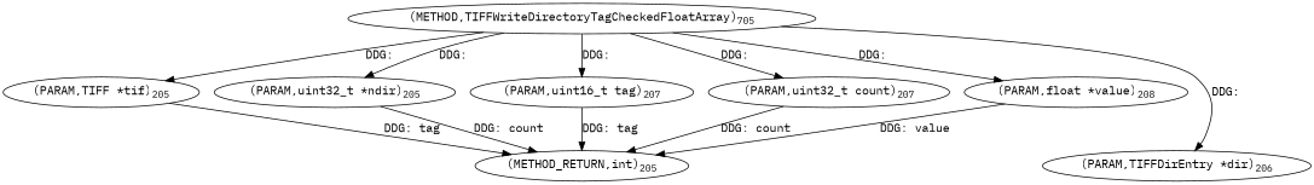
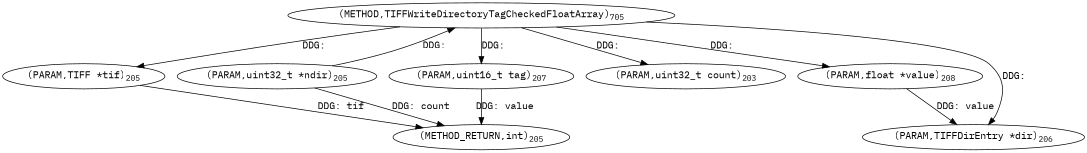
  digraph {
    fontname="IBM Plex Mono"
    node [fontname="IBM Plex Mono"]
    edge [fontname="IBM Plex Mono"]
    n1 [label=<(METHOD,TIFFWriteDirectoryTagCheckedFloatArray)<SUB>705</SUB>>]
    n2 [label=<(PARAM,TIFF *tif)<SUB>205</SUB>>]
    n3 [label=<(PARAM,uint32_t *ndir)<SUB>205</SUB>>]
    n4 [label=<(PARAM,TIFFDirEntry *dir)<SUB>206</SUB>>]
    n5 [label=<(PARAM,uint16_t tag)<SUB>207</SUB>>]
-   n6 [label=<(PARAM,uint32_t count)<SUB>207</SUB>>]
+   n6 [label=<(PARAM,uint32_t count)<SUB>203</SUB>>]
    n7 [label=<(PARAM,float *value)<SUB>208</SUB>>]
    n8 [label=<(METHOD_RETURN,int)<SUB>205</SUB>>]
    n1 -> n2 [label="DDG: "]
-   n1 -> n3 [label="DDG: "]
+   n3 -> n1 [label="DDG: "]
    n1 -> n4 [label="DDG: "]
    n1 -> n5 [label="DDG: "]
    n1 -> n6 [label="DDG: "]
    n1 -> n7 [label="DDG: "]
-   n2 -> n8 [label="DDG: tag"]
+   n2 -> n8 [label="DDG: tif"]
    n3 -> n8 [label="DDG: count"]
-   n5 -> n8 [label="DDG: tag"]
-   n6 -> n8 [label="DDG: count"]
-   n7 -> n8 [label="DDG: value"]
+   n5 -> n8 [label="DDG: value"]
+   n7 -> n4 [label="DDG: value"]
  }
